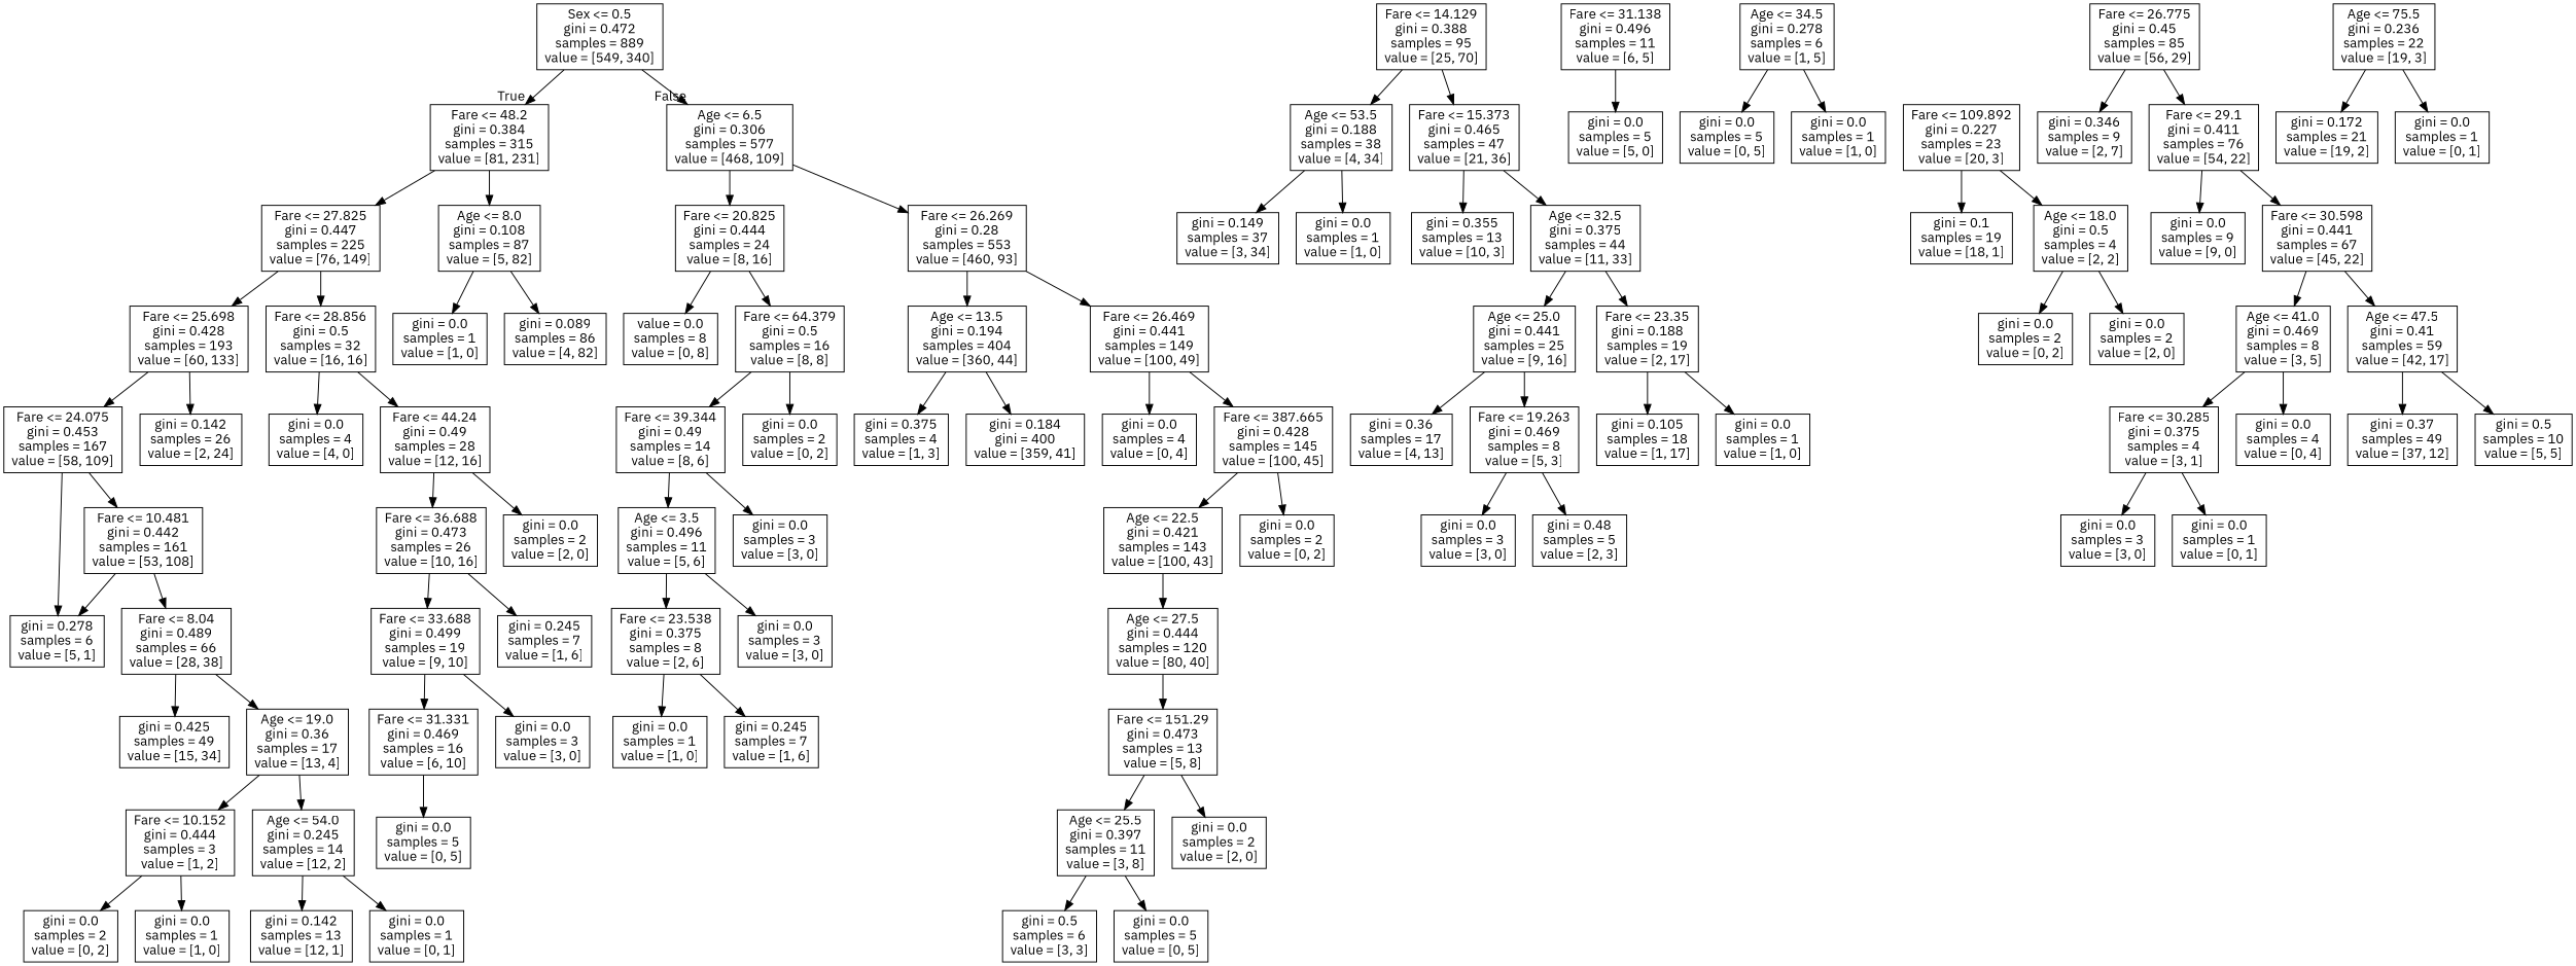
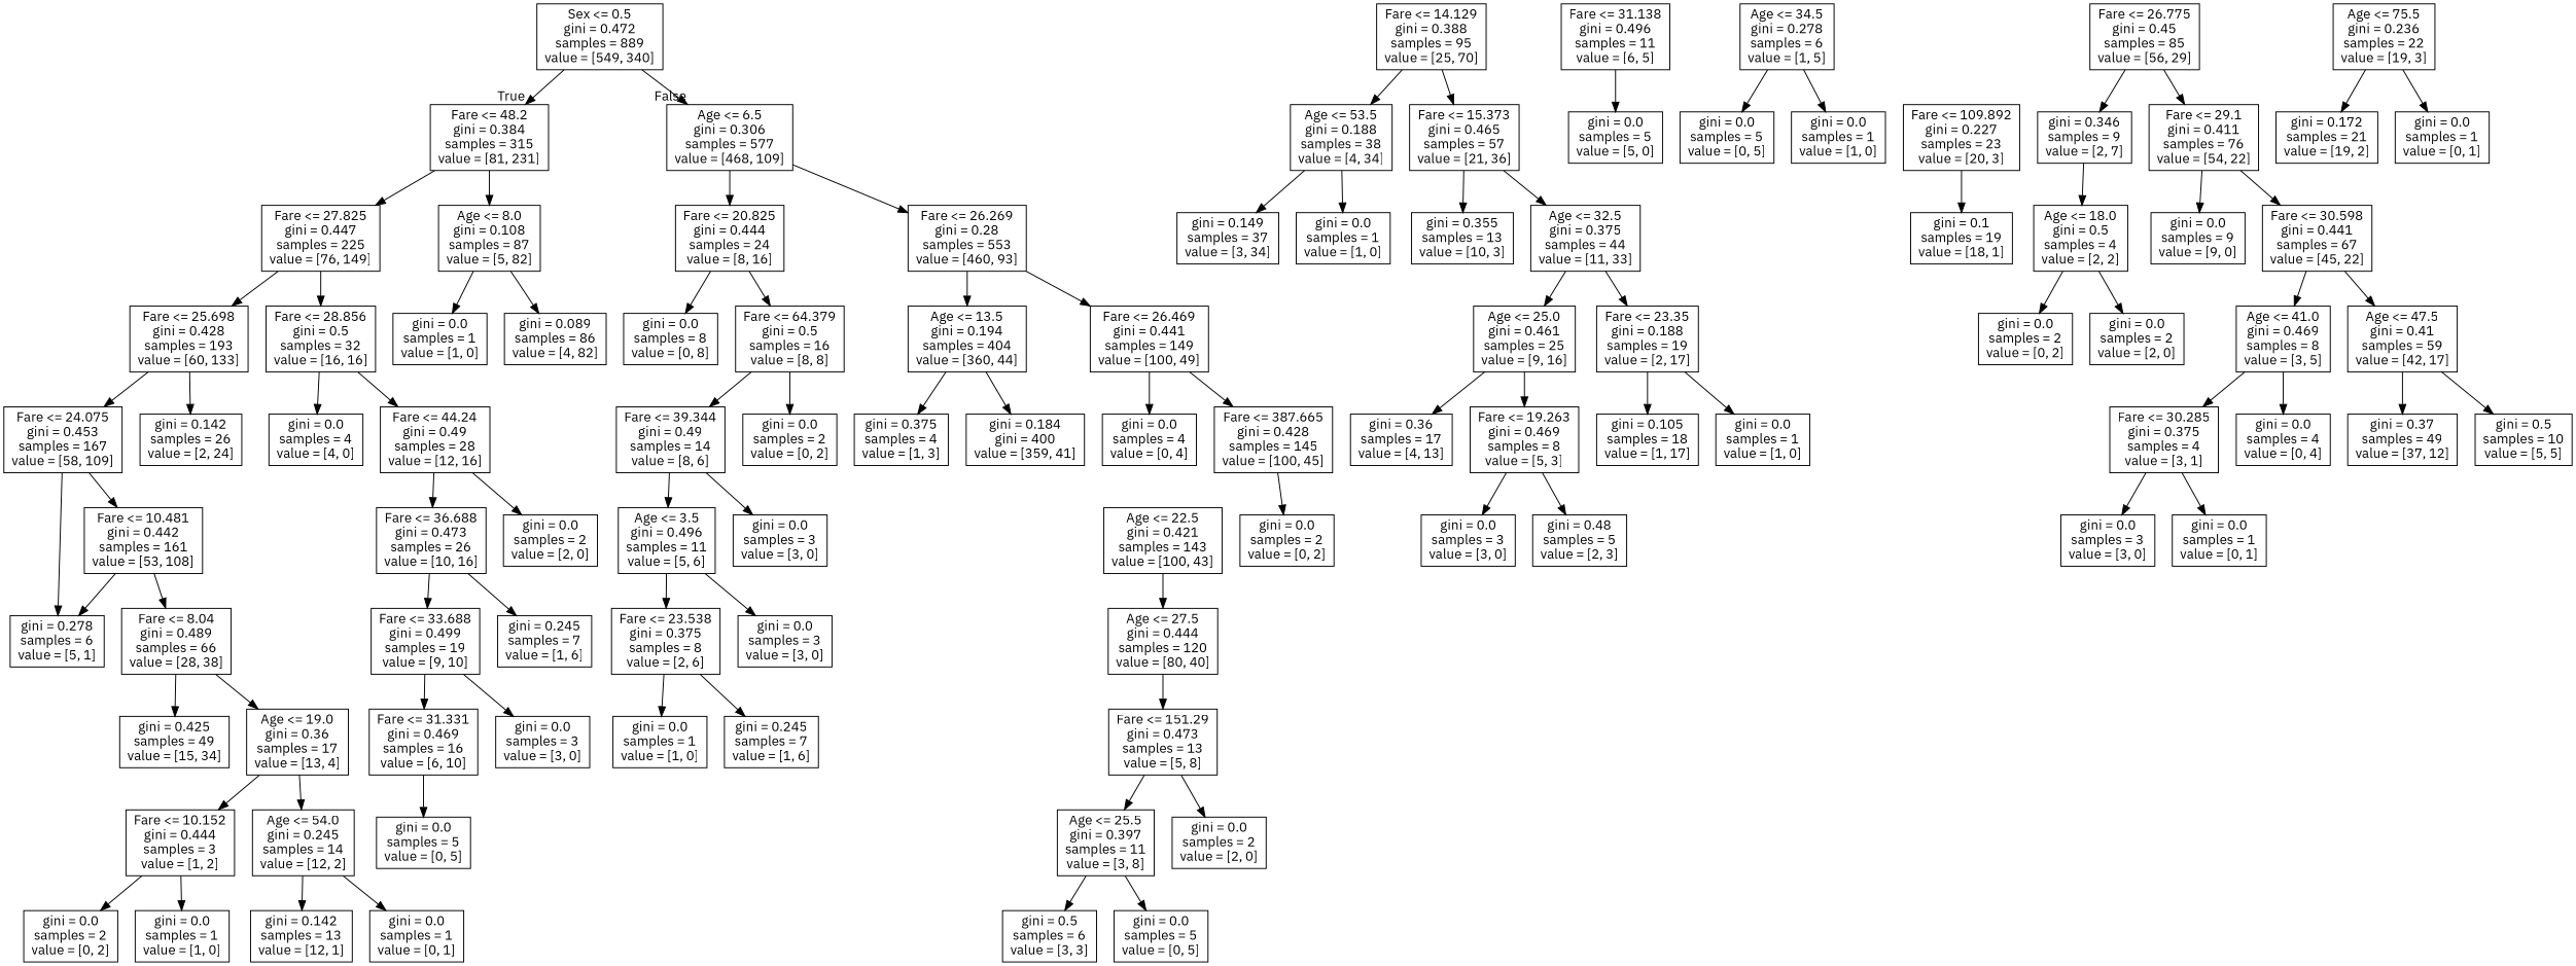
  digraph {
    fontname="IBM Plex Sans"
    node [fontname="IBM Plex Sans" shape=box]
    edge [fontname="IBM Plex Sans"]
    n1 [label="Sex <= 0.5\ngini = 0.472\nsamples = 889\nvalue = [549, 340]"]
    n2 [label="Fare <= 48.2\ngini = 0.384\nsamples = 315\nvalue = [81, 231]"]
    n3 [label="Age <= 6.5\ngini = 0.306\nsamples = 577\nvalue = [468, 109]"]
    n4 [label="Fare <= 27.825\ngini = 0.447\nsamples = 225\nvalue = [76, 149]"]
    n5 [label="Age <= 8.0\ngini = 0.108\nsamples = 87\nvalue = [5, 82]"]
    n6 [label="Fare <= 20.825\ngini = 0.444\nsamples = 24\nvalue = [8, 16]"]
    n7 [label="Fare <= 26.269\ngini = 0.28\nsamples = 553\nvalue = [460, 93]"]
    n8 [label="Fare <= 25.698\ngini = 0.428\nsamples = 193\nvalue = [60, 133]"]
    n9 [label="Fare <= 28.856\ngini = 0.5\nsamples = 32\nvalue = [16, 16]"]
    n10 [label="gini = 0.0\nsamples = 1\nvalue = [1, 0]"]
    n11 [label="gini = 0.089\nsamples = 86\nvalue = [4, 82]"]
    n12 [label="Fare <= 24.075\ngini = 0.453\nsamples = 167\nvalue = [58, 109]"]
    n13 [label="gini = 0.142\nsamples = 26\nvalue = [2, 24]"]
    n14 [label="gini = 0.0\nsamples = 4\nvalue = [4, 0]"]
    n15 [label="Fare <= 44.24\ngini = 0.49\nsamples = 28\nvalue = [12, 16]"]
    n16 [label="Fare <= 10.481\ngini = 0.442\nsamples = 161\nvalue = [53, 108]"]
    n17 [label="gini = 0.278\nsamples = 6\nvalue = [5, 1]"]
    n18 [label="Fare <= 8.04\ngini = 0.489\nsamples = 66\nvalue = [28, 38]"]
    n19 [label="gini = 0.425\nsamples = 49\nvalue = [15, 34]"]
    n20 [label="Age <= 19.0\ngini = 0.36\nsamples = 17\nvalue = [13, 4]"]
    n21 [label="Fare <= 14.129\ngini = 0.388\nsamples = 95\nvalue = [25, 70]"]
    n22 [label="Age <= 53.5\ngini = 0.188\nsamples = 38\nvalue = [4, 34]"]
-   n23 [label="Fare <= 15.373\ngini = 0.465\nsamples = 47\nvalue = [21, 36]"]
+   n23 [label="Fare <= 15.373\ngini = 0.465\nsamples = 57\nvalue = [21, 36]"]
    n24 [label="Fare <= 10.152\ngini = 0.444\nsamples = 3\nvalue = [1, 2]"]
    n25 [label="Age <= 54.0\ngini = 0.245\nsamples = 14\nvalue = [12, 2]"]
    n26 [label="gini = 0.0\nsamples = 2\nvalue = [0, 2]"]
    n27 [label="gini = 0.0\nsamples = 1\nvalue = [1, 0]"]
    n28 [label="gini = 0.142\nsamples = 13\nvalue = [12, 1]"]
    n29 [label="gini = 0.0\nsamples = 1\nvalue = [0, 1]"]
    n30 [label="gini = 0.149\nsamples = 37\nvalue = [3, 34]"]
    n31 [label="gini = 0.0\nsamples = 1\nvalue = [1, 0]"]
    n32 [label="gini = 0.355\nsamples = 13\nvalue = [10, 3]"]
    n33 [label="Age <= 32.5\ngini = 0.375\nsamples = 44\nvalue = [11, 33]"]
-   n34 [label="Age <= 25.0\ngini = 0.441\nsamples = 25\nvalue = [9, 16]"]
+   n34 [label="Age <= 25.0\ngini = 0.461\nsamples = 25\nvalue = [9, 16]"]
    n35 [label="Fare <= 23.35\ngini = 0.188\nsamples = 19\nvalue = [2, 17]"]
    n36 [label="gini = 0.36\nsamples = 17\nvalue = [4, 13]"]
    n37 [label="Fare <= 19.263\ngini = 0.469\nsamples = 8\nvalue = [5, 3]"]
    n38 [label="gini = 0.105\nsamples = 18\nvalue = [1, 17]"]
    n39 [label="gini = 0.0\nsamples = 1\nvalue = [1, 0]"]
    n40 [label="gini = 0.0\nsamples = 3\nvalue = [3, 0]"]
    n41 [label="gini = 0.48\nsamples = 5\nvalue = [2, 3]"]
    n42 [label="Fare <= 36.688\ngini = 0.473\nsamples = 26\nvalue = [10, 16]"]
    n43 [label="gini = 0.0\nsamples = 2\nvalue = [2, 0]"]
    n44 [label="Fare <= 33.688\ngini = 0.499\nsamples = 19\nvalue = [9, 10]"]
    n45 [label="gini = 0.245\nsamples = 7\nvalue = [1, 6]"]
    n46 [label="Fare <= 31.331\ngini = 0.469\nsamples = 16\nvalue = [6, 10]"]
    n47 [label="gini = 0.0\nsamples = 3\nvalue = [3, 0]"]
    n48 [label="gini = 0.0\nsamples = 5\nvalue = [0, 5]"]
    n49 [label="Fare <= 31.138\ngini = 0.496\nsamples = 11\nvalue = [6, 5]"]
    n50 [label="gini = 0.0\nsamples = 5\nvalue = [5, 0]"]
    n51 [label="Age <= 34.5\ngini = 0.278\nsamples = 6\nvalue = [1, 5]"]
    n52 [label="gini = 0.0\nsamples = 5\nvalue = [0, 5]"]
    n53 [label="gini = 0.0\nsamples = 1\nvalue = [1, 0]"]
-   n54 [label="value = 0.0\nsamples = 8\nvalue = [0, 8]"]
+   n54 [label="gini = 0.0\nsamples = 8\nvalue = [0, 8]"]
    n55 [label="Fare <= 64.379\ngini = 0.5\nsamples = 16\nvalue = [8, 8]"]
    n56 [label="Age <= 13.5\ngini = 0.194\nsamples = 404\nvalue = [360, 44]"]
    n57 [label="Fare <= 26.469\ngini = 0.441\nsamples = 149\nvalue = [100, 49]"]
    n58 [label="Fare <= 39.344\ngini = 0.49\nsamples = 14\nvalue = [8, 6]"]
    n59 [label="gini = 0.0\nsamples = 2\nvalue = [0, 2]"]
    n60 [label="Age <= 3.5\ngini = 0.496\nsamples = 11\nvalue = [5, 6]"]
    n61 [label="gini = 0.0\nsamples = 3\nvalue = [3, 0]"]
    n62 [label="Fare <= 23.538\ngini = 0.375\nsamples = 8\nvalue = [2, 6]"]
    n63 [label="gini = 0.0\nsamples = 3\nvalue = [3, 0]"]
    n64 [label="gini = 0.0\nsamples = 1\nvalue = [1, 0]"]
    n65 [label="gini = 0.245\nsamples = 7\nvalue = [1, 6]"]
    n66 [label="gini = 0.375\nsamples = 4\nvalue = [1, 3]"]
    n67 [label="gini = 0.184\ngini = 400\nvalue = [359, 41]"]
    n68 [label="gini = 0.0\nsamples = 4\nvalue = [0, 4]"]
    n69 [label="Fare <= 387.665\ngini = 0.428\nsamples = 145\nvalue = [100, 45]"]
    n70 [label="Age <= 22.5\ngini = 0.421\nsamples = 143\nvalue = [100, 43]"]
    n71 [label="gini = 0.0\nsamples = 2\nvalue = [0, 2]"]
    n72 [label="Age <= 27.5\ngini = 0.444\nsamples = 120\nvalue = [80, 40]"]
    n73 [label="Fare <= 109.892\ngini = 0.227\nsamples = 23\nvalue = [20, 3]"]
    n74 [label="gini = 0.1\nsamples = 19\nvalue = [18, 1]"]
    n75 [label="Age <= 18.0\ngini = 0.5\nsamples = 4\nvalue = [2, 2]"]
    n76 [label="Fare <= 151.29\ngini = 0.473\nsamples = 13\nvalue = [5, 8]"]
    n77 [label="gini = 0.0\nsamples = 2\nvalue = [0, 2]"]
    n78 [label="gini = 0.0\nsamples = 2\nvalue = [2, 0]"]
    n79 [label="Age <= 25.5\ngini = 0.397\nsamples = 11\nvalue = [3, 8]"]
    n80 [label="gini = 0.0\nsamples = 2\nvalue = [2, 0]"]
    n81 [label="gini = 0.5\nsamples = 6\nvalue = [3, 3]"]
    n82 [label="gini = 0.0\nsamples = 5\nvalue = [0, 5]"]
    n83 [label="Fare <= 26.775\ngini = 0.45\nsamples = 85\nvalue = [56, 29]"]
    n84 [label="gini = 0.346\nsamples = 9\nvalue = [2, 7]"]
    n85 [label="Fare <= 29.1\ngini = 0.411\nsamples = 76\nvalue = [54, 22]"]
    n86 [label="Age <= 75.5\ngini = 0.236\nsamples = 22\nvalue = [19, 3]"]
    n87 [label="gini = 0.172\nsamples = 21\nvalue = [19, 2]"]
    n88 [label="gini = 0.0\nsamples = 1\nvalue = [0, 1]"]
    n89 [label="gini = 0.0\nsamples = 9\nvalue = [9, 0]"]
    n90 [label="Fare <= 30.598\ngini = 0.441\nsamples = 67\nvalue = [45, 22]"]
    n91 [label="Age <= 41.0\ngini = 0.469\nsamples = 8\nvalue = [3, 5]"]
    n92 [label="Age <= 47.5\ngini = 0.41\nsamples = 59\nvalue = [42, 17]"]
    n93 [label="Fare <= 30.285\ngini = 0.375\nsamples = 4\nvalue = [3, 1]"]
    n94 [label="gini = 0.0\nsamples = 4\nvalue = [0, 4]"]
    n95 [label="gini = 0.37\nsamples = 49\nvalue = [37, 12]"]
    n96 [label="gini = 0.5\nsamples = 10\nvalue = [5, 5]"]
    n97 [label="gini = 0.0\nsamples = 3\nvalue = [3, 0]"]
    n98 [label="gini = 0.0\nsamples = 1\nvalue = [0, 1]"]
    n1 -> n2 [headlabel=True labelangle=45 labeldistance=2.5]
    n1 -> n3 [headlabel=False labelangle=-45 labeldistance=2.5]
    n2 -> n4
    n2 -> n5
    n3 -> n6
    n3 -> n7
    n4 -> n8
    n4 -> n9
    n5 -> n10
    n5 -> n11
    n6 -> n54
    n6 -> n55
    n7 -> n56
    n7 -> n57
    n8 -> n12
    n8 -> n13
    n9 -> n14
    n9 -> n15
    n12 -> n16
    n12 -> n17
    n15 -> n42
    n15 -> n43
    n16 -> n17
    n16 -> n18
    n18 -> n19
    n18 -> n20
    n20 -> n24
    n20 -> n25
    n21 -> n22
    n21 -> n23
    n22 -> n30
    n22 -> n31
    n23 -> n32
    n23 -> n33
    n24 -> n26
    n24 -> n27
    n25 -> n28
    n25 -> n29
    n33 -> n34
    n33 -> n35
    n34 -> n36
    n34 -> n37
    n35 -> n38
    n35 -> n39
    n37 -> n40
    n37 -> n41
    n42 -> n44
    n42 -> n45
    n44 -> n46
    n44 -> n47
    n46 -> n48
    n49 -> n50
    n51 -> n52
    n51 -> n53
    n55 -> n58
    n55 -> n59
    n56 -> n66
    n56 -> n67
    n57 -> n68
    n57 -> n69
    n58 -> n60
    n58 -> n61
    n60 -> n62
    n60 -> n63
    n62 -> n64
    n62 -> n65
-   n69 -> n70
    n69 -> n71
    n70 -> n72
    n72 -> n76
    n73 -> n74
-   n73 -> n75
+   n84 -> n75
    n75 -> n77
    n75 -> n78
    n76 -> n79
    n76 -> n80
    n79 -> n81
    n79 -> n82
    n83 -> n84
    n83 -> n85
    n85 -> n89
    n85 -> n90
    n86 -> n87
    n86 -> n88
    n90 -> n91
    n90 -> n92
    n91 -> n93
    n91 -> n94
    n92 -> n95
    n92 -> n96
    n93 -> n97
    n93 -> n98
  }
